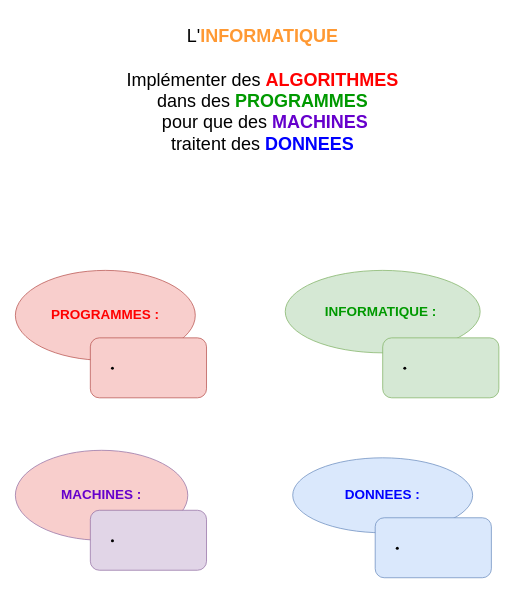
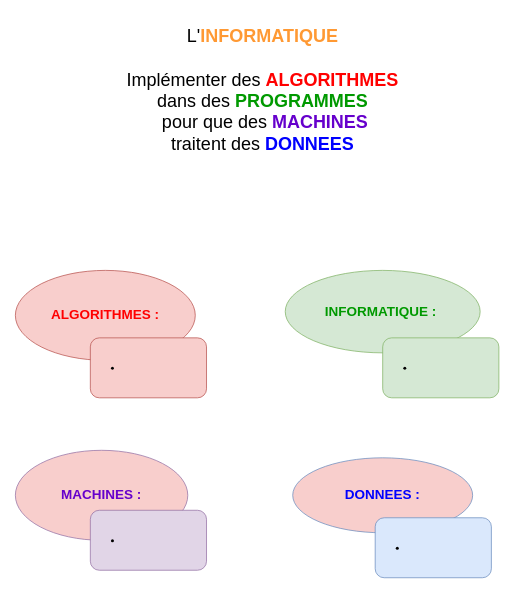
  <mxCell id="0" />
  <mxCell id="1" parent="0" />
  <mxCell id="2" value="&lt;font style=&quot;font-size: 24px&quot;&gt;L'&lt;font color=&quot;#ff9933&quot;&gt;&lt;b&gt;INFORMATIQUE&lt;/b&gt;&lt;/font&gt;&lt;br&gt;&lt;br&gt;Implémenter des &lt;font color=&quot;#ff0000&quot;&gt;&lt;b&gt;ALGORITHMES&lt;br&gt;&lt;/b&gt;&lt;/font&gt;dans des &lt;b&gt;&lt;font color=&quot;#009900&quot;&gt;PROGRAMMES&lt;/font&gt;&lt;br&gt;&lt;/b&gt;&amp;nbsp;pour que des &lt;font color=&quot;#6600cc&quot;&gt;&lt;b&gt;MACHINES&lt;br&gt;&lt;/b&gt;&lt;/font&gt;&amp;nbsp;traitent des &lt;font color=&quot;#0000ff&quot;&gt;&lt;b&gt;DONNEES&lt;/b&gt;&lt;/font&gt;&amp;nbsp;&lt;/font&gt;" style="text;html=1;strokeColor=none;fillColor=none;align=center;verticalAlign=middle;whiteSpace=wrap;rounded=0;" vertex="1" parent="1"><mxGeometry x="70" y="20" width="560" height="200" as="geometry" /></mxCell>
- <mxCell id="3" value="&lt;b style=&quot;color: rgb(255 , 0 , 0) ; font-size: 18px&quot;&gt;&lt;font style=&quot;font-size: 18px&quot;&gt;PROGRAMMES :&lt;br&gt;&lt;/font&gt;&lt;/b&gt;" style="ellipse;whiteSpace=wrap;html=1;fillColor=#f8cecc;strokeColor=#b85450;align=center;" vertex="1" parent="1"><mxGeometry x="20" y="360" width="240" height="120" as="geometry" /></mxCell>
+ <mxCell id="3" value="&lt;b style=&quot;color: rgb(255 , 0 , 0) ; font-size: 18px&quot;&gt;&lt;font style=&quot;font-size: 18px&quot;&gt;ALGORITHMES :&lt;br&gt;&lt;/font&gt;&lt;/b&gt;" style="ellipse;whiteSpace=wrap;html=1;fillColor=#f8cecc;strokeColor=#b85450;align=center;" vertex="1" parent="1"><mxGeometry x="20" y="360" width="240" height="120" as="geometry" /></mxCell>
  <mxCell id="4" value="&lt;font&gt;&lt;font color=&quot;#009900&quot;&gt;&lt;span style=&quot;font-size: 18px&quot;&gt;&lt;b&gt;INFORMATIQUE :&lt;/b&gt;&lt;/span&gt;&lt;/font&gt;&lt;b style=&quot;font-size: 18px&quot;&gt;&lt;font color=&quot;#00cc00&quot;&gt;&amp;nbsp;&lt;/font&gt;&lt;/b&gt;&lt;font color=&quot;#009900&quot;&gt;&lt;span style=&quot;font-size: 18px&quot;&gt;&lt;b&gt;&lt;br&gt;&lt;/b&gt;&lt;/span&gt;&lt;/font&gt;&lt;/font&gt;" style="ellipse;whiteSpace=wrap;html=1;fillColor=#d5e8d4;strokeColor=#82b366;" vertex="1" parent="1"><mxGeometry x="380" y="360" width="260" height="110" as="geometry" /></mxCell>
  <mxCell id="5" value="&lt;b style=&quot;color: rgb(102 , 0 , 204) ; font-size: 18px&quot;&gt;MACHINES :&lt;/b&gt;" style="ellipse;whiteSpace=wrap;html=1;fillColor=#f8cecc;strokeColor=#9673a6;" vertex="1" parent="1"><mxGeometry x="20" y="600" width="230" height="120" as="geometry" /></mxCell>
- <mxCell id="6" value="&lt;b style=&quot;color: rgb(0 , 0 , 255)&quot;&gt;&lt;font style=&quot;font-size: 18px&quot;&gt;DONNEES :&lt;/font&gt;&lt;/b&gt;" style="ellipse;whiteSpace=wrap;html=1;fillColor=#dae8fc;strokeColor=#6c8ebf;" vertex="1" parent="1"><mxGeometry x="390" y="610" width="240" height="100" as="geometry" /></mxCell>
+ <mxCell id="6" value="&lt;b style=&quot;color: rgb(0 , 0 , 255)&quot;&gt;&lt;font style=&quot;font-size: 18px&quot;&gt;DONNEES :&lt;/font&gt;&lt;/b&gt;" style="ellipse;whiteSpace=wrap;html=1;fillColor=#f8cecc;strokeColor=#6c8ebf;" vertex="1" parent="1"><mxGeometry x="390" y="610" width="240" height="100" as="geometry" /></mxCell>
  <mxCell id="7" value="&lt;ul&gt;&lt;li&gt;&lt;br&gt;&lt;/li&gt;&lt;/ul&gt;" style="rounded=1;whiteSpace=wrap;html=1;align=left;fillColor=#f8cecc;strokeColor=#b85450;" vertex="1" parent="1"><mxGeometry x="120" y="450" width="155" height="80" as="geometry" /></mxCell>
  <mxCell id="8" value="&lt;ul&gt;&lt;li&gt;&lt;br&gt;&lt;/li&gt;&lt;/ul&gt;" style="rounded=1;whiteSpace=wrap;html=1;align=left;fillColor=#d5e8d4;strokeColor=#82b366;" vertex="1" parent="1"><mxGeometry x="510" y="450" width="155" height="80" as="geometry" /></mxCell>
  <mxCell id="9" value="&lt;ul&gt;&lt;li&gt;&lt;br&gt;&lt;/li&gt;&lt;/ul&gt;" style="rounded=1;whiteSpace=wrap;html=1;align=left;fillColor=#dae8fc;strokeColor=#6c8ebf;" vertex="1" parent="1"><mxGeometry x="500" y="690" width="155" height="80" as="geometry" /></mxCell>
  <mxCell id="10" value="&lt;ul&gt;&lt;li&gt;&lt;br&gt;&lt;/li&gt;&lt;/ul&gt;" style="rounded=1;whiteSpace=wrap;html=1;align=left;fillColor=#e1d5e7;strokeColor=#9673a6;" vertex="1" parent="1"><mxGeometry x="120" y="680" width="155" height="80" as="geometry" /></mxCell>
